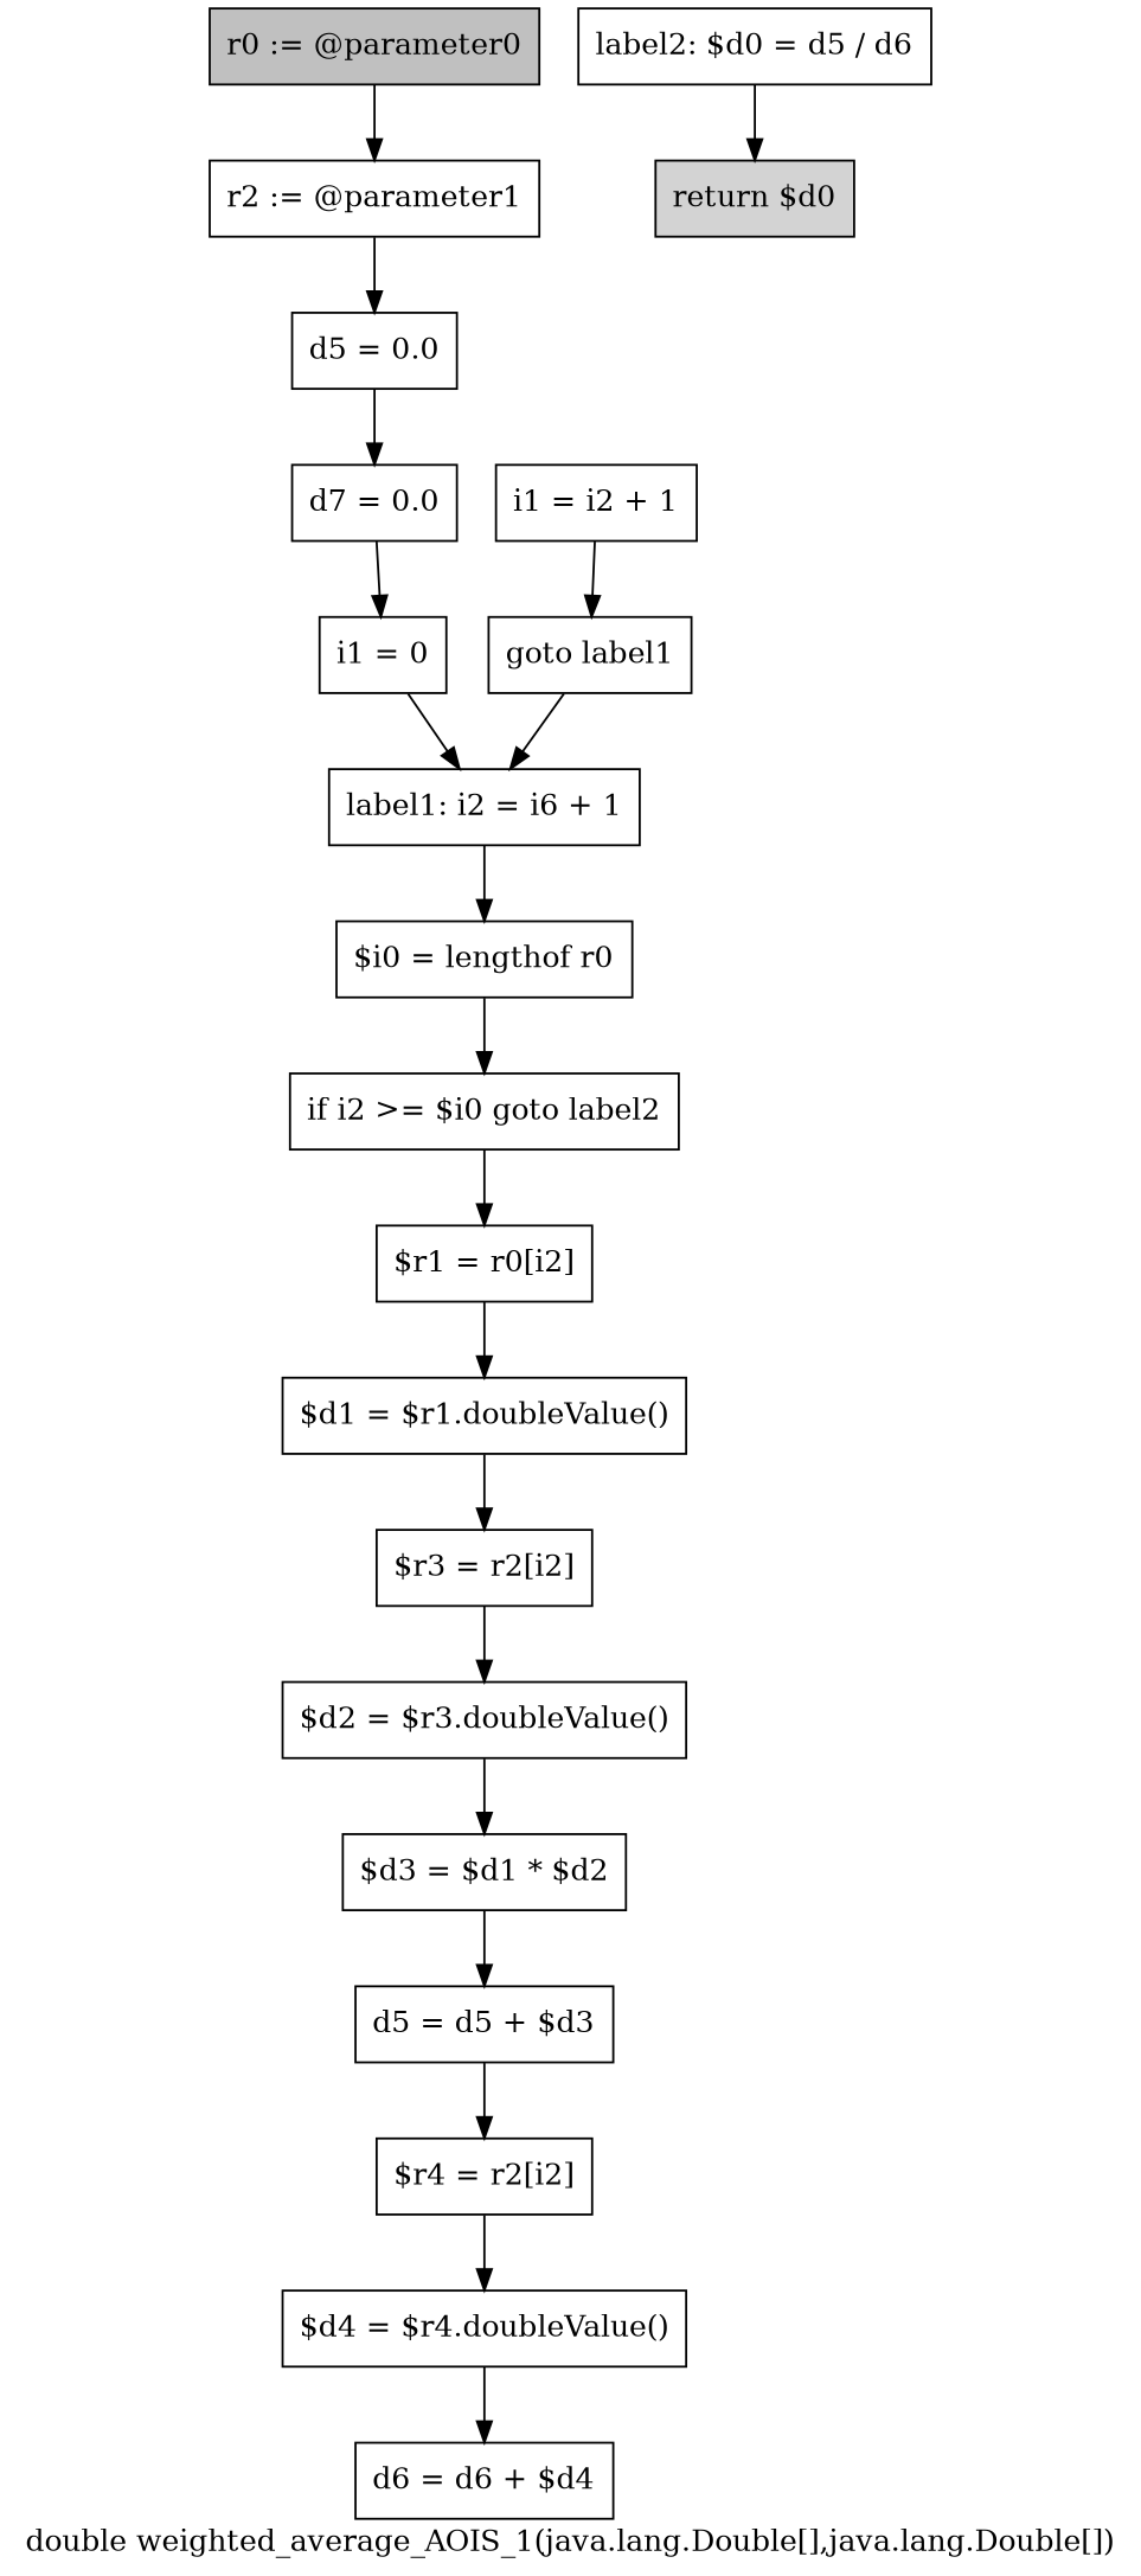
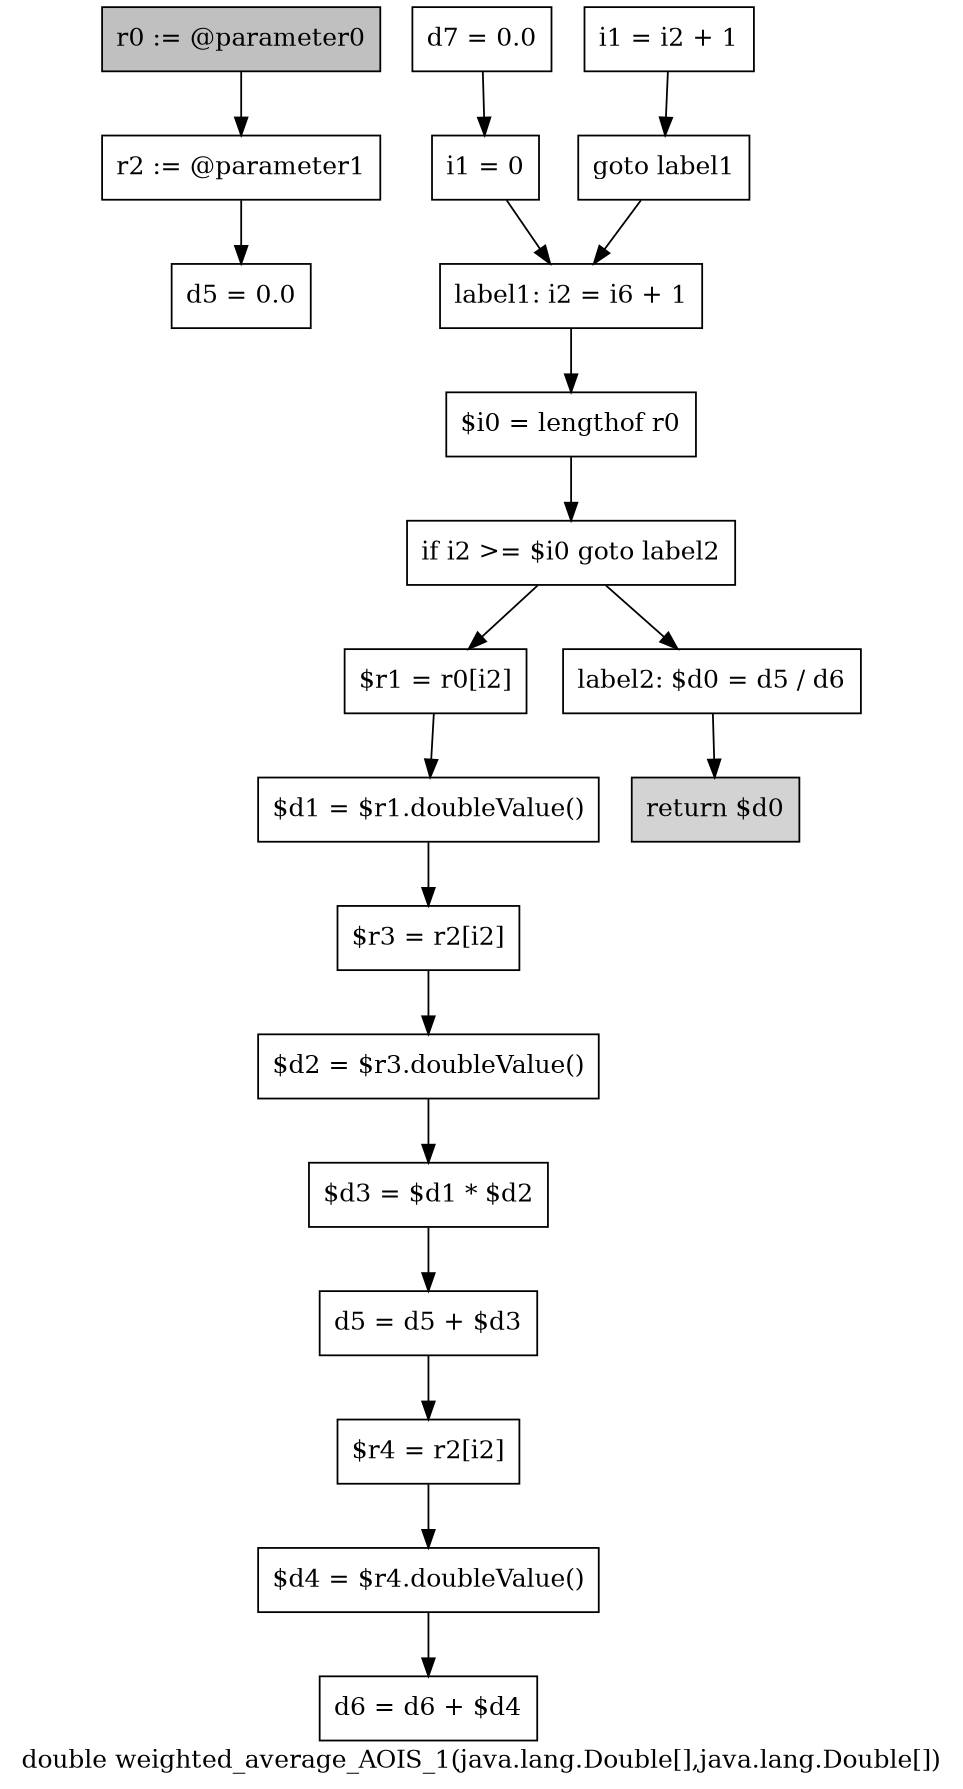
  digraph {
    label="double weighted_average_AOIS_1(java.lang.Double[],java.lang.Double[])"
    node [shape=box]
    n1 [fillcolor=gray label="r0 := @parameter0" style=filled]
    n2 [label="r2 := @parameter1"]
    n3 [label="d5 = 0.0"]
    n4 [label="d7 = 0.0"]
    n5 [label="i1 = 0"]
    n6 [label="label1: i2 = i6 + 1"]
    n7 [label="$i0 = lengthof r0"]
    n8 [label="if i2 >= $i0 goto label2"]
    n9 [label="$r1 = r0[i2]"]
    n10 [label="label2: $d0 = d5 / d6"]
    n11 [label="$d1 = $r1.doubleValue()"]
    n12 [fillcolor=lightgray label="return $d0" style=filled]
    n13 [label="$r3 = r2[i2]"]
    n14 [label="$d2 = $r3.doubleValue()"]
    n15 [label="$d3 = $d1 * $d2"]
    n16 [label="d5 = d5 + $d3"]
    n17 [label="$r4 = r2[i2]"]
    n18 [label="$d4 = $r4.doubleValue()"]
    n19 [label="d6 = d6 + $d4"]
    n20 [label="i1 = i2 + 1"]
    n21 [label="goto label1"]
    n1 -> n2
    n2 -> n3
-   n3 -> n4
    n4 -> n5
    n5 -> n6
    n6 -> n7
    n7 -> n8
    n8 -> n9
+   n8 -> n10
    n9 -> n11
    n10 -> n12
    n11 -> n13
    n13 -> n14
    n14 -> n15
    n15 -> n16
    n16 -> n17
    n17 -> n18
    n18 -> n19
    n20 -> n21
    n21 -> n6
  }
